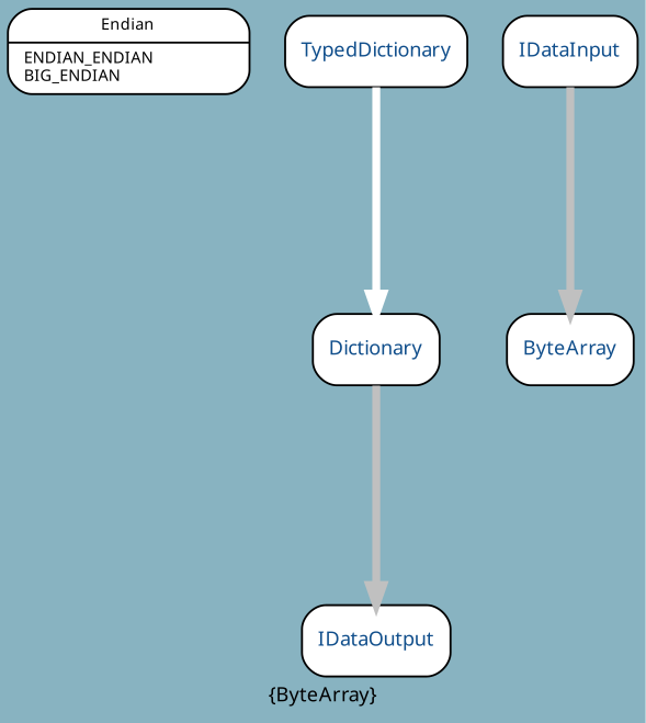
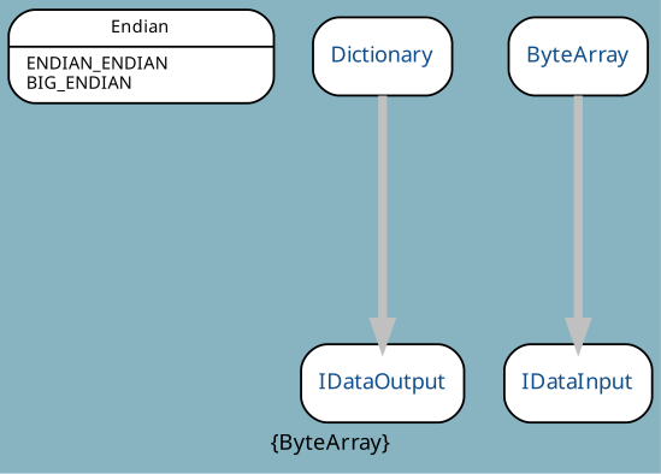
  digraph {
    bgcolor="#88B3C1"
    fontcolor=black
    fontname=Sans
    fontsize=10
    label="{ByteArray}"
    rankdir=TB
    node [color=black fillcolor=white fontcolor="#104E8B" fontname=Sans fontsize=10 shape=record style="rounded,filled" portPos=e]
    edge [arrowhead=normal arrowsize=1.0 color=gray fontcolor=black fontname=Sans fontsize=8 minlen=3 style="setlinewidth(4)"]
    n1 [fontcolor=black fontsize=8 height=0.50 label="{Endian|ENDIAN_ENDIAN\lBIG_ENDIAN\l}" width=1.69 portPos=""]
    n2 [height=0.50 label="{Dictionary}" width=0.89]
    n3 [height=0.50 label="{IDataOutput}" width=1.03]
-   n4 [height=0.50 label="{TypedDictionary}" width=1.25]
    n5 [height=0.50 label="{IDataInput}" width=0.92]
    n6 [height=0.50 label="{ByteArray}" width=0.86]
    n2 -> n3
-   n4 -> n2 [color=white]
-   n5 -> n6
+   n6 -> n5
  }
